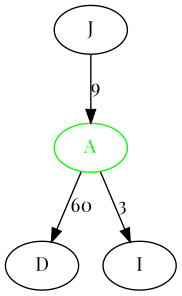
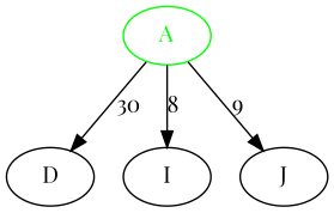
  digraph {
    fontname="Playfair Display"
    node [fontname="Playfair Display"]
    edge [fontname="Playfair Display"]
    A [color=green fontcolor=green]
    D
    I
    J
-   A -> D [label=60]
-   A -> I [label=3]
-   J -> A [label=9]
+   A -> D [label=30]
+   A -> I [label=8]
+   A -> J [label=9]
  }
